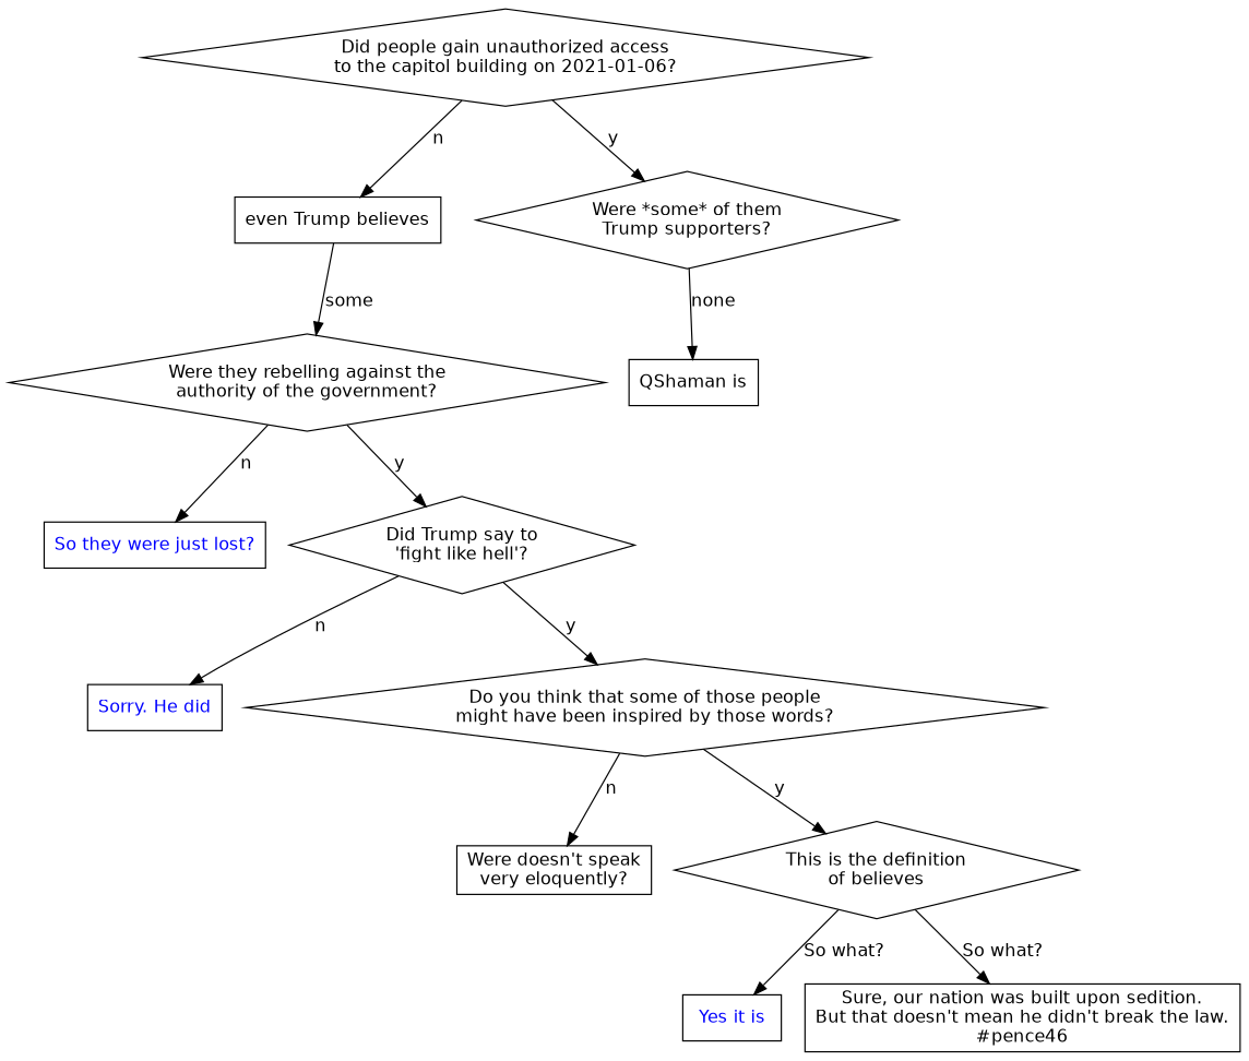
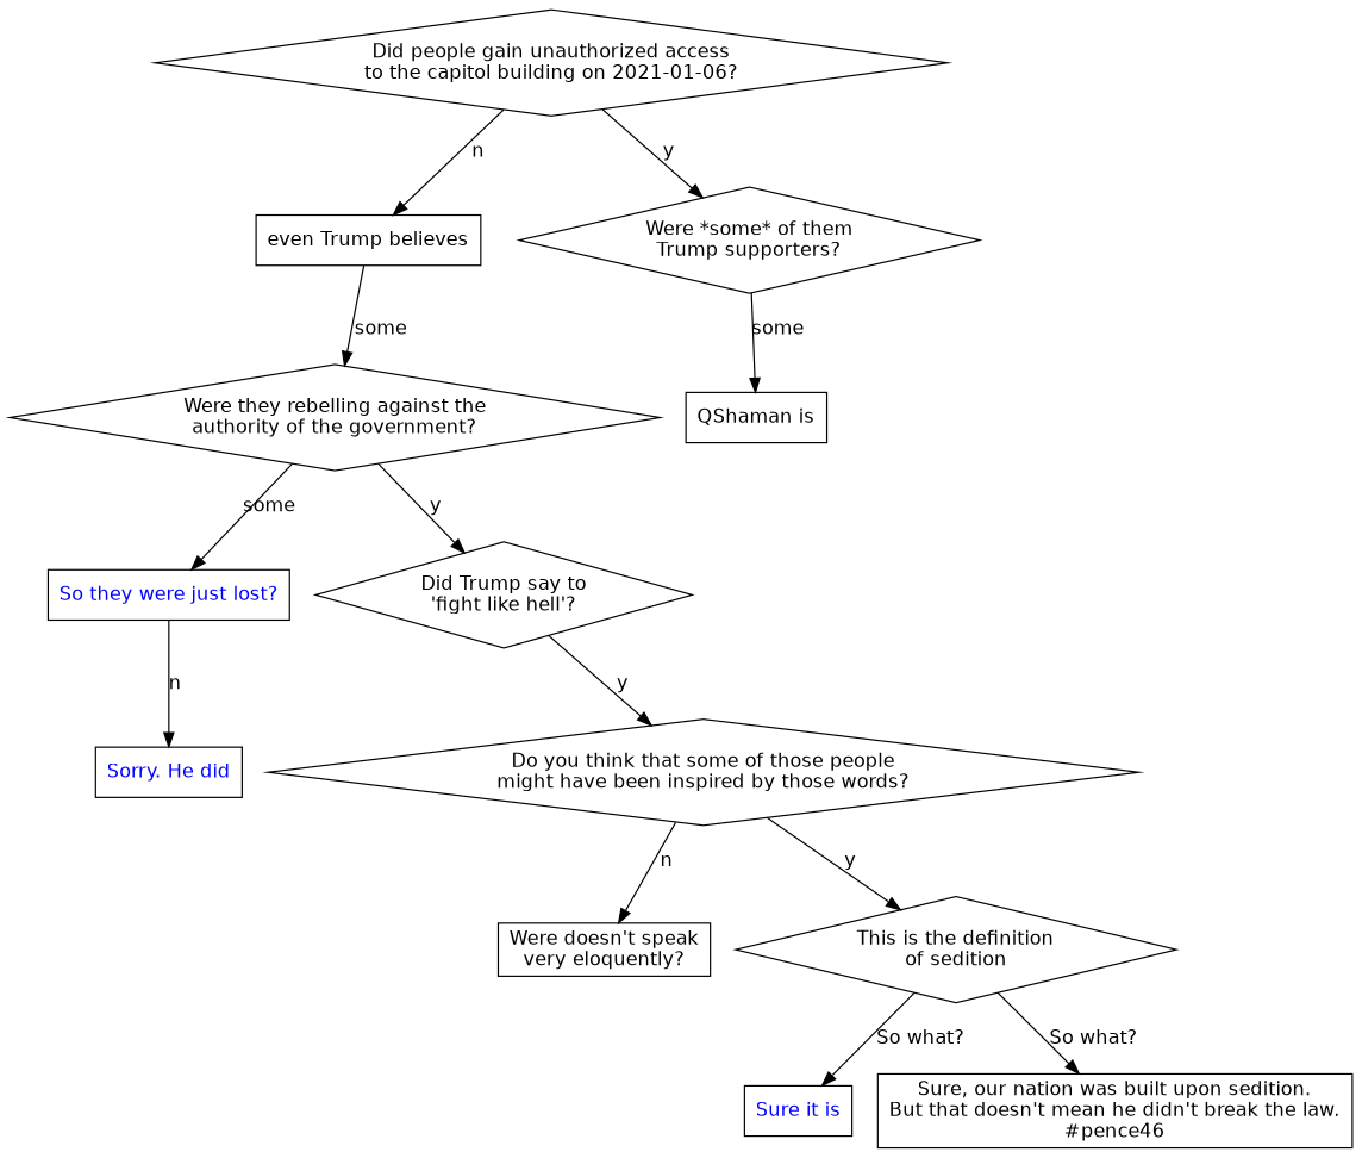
  digraph {
    fontname="DejaVu Sans"
    node [fontname="DejaVu Sans" shape=diamond]
    edge [fontname="DejaVu Sans"]
    n1 [label="Did people gain unauthorized access\nto the capitol building on 2021-01-06?"]
    n2 [label="even Trump believes" shape=rectangle]
    n3 [label="Were *some* of them\nTrump supporters?"]
    n4 [label="Were they rebelling against the\nauthority of the government?"]
    n5 [fontcolor=black label="QShaman is" shape=rectangle]
    n6 [fontcolor=blue label="So they were just lost?" shape=rectangle]
    n7 [label="Did Trump say to\n'fight like hell'?"]
    n8 [fontcolor=blue label="Sorry. He did" shape=rectangle]
    n9 [label="Do you think that some of those people\nmight have been inspired by those words?"]
    n10 [label="Were doesn't speak\nvery eloquently?" shape=rectagle]
-   n11 [label="This is the definition\nof believes"]
-   n12 [fontcolor=blue label="Yes it is" shape=rectangle]
+   n11 [label="This is the definition\nof sedition"]
+   n12 [fontcolor=blue label="Sure it is" shape=rectangle]
    n13 [label="Sure, our nation was built upon sedition.\nBut that doesn't mean he didn't break the law.\n#pence46" shape=rectangle]
    n1 -> n2 [label=n]
    n1 -> n3 [label=y]
    n2 -> n4 [label=some]
-   n3 -> n5 [label=none]
-   n4 -> n6 [label=n]
+   n3 -> n5 [label=some]
+   n4 -> n6 [label=some]
    n4 -> n7 [label=y]
-   n7 -> n8 [label=n]
+   n6 -> n8 [label=n]
    n7 -> n9 [label=y]
    n9 -> n10 [label=n]
    n9 -> n11 [label=y]
    n11 -> n12 [label="So what?"]
    n11 -> n13 [label="So what?"]
  }
